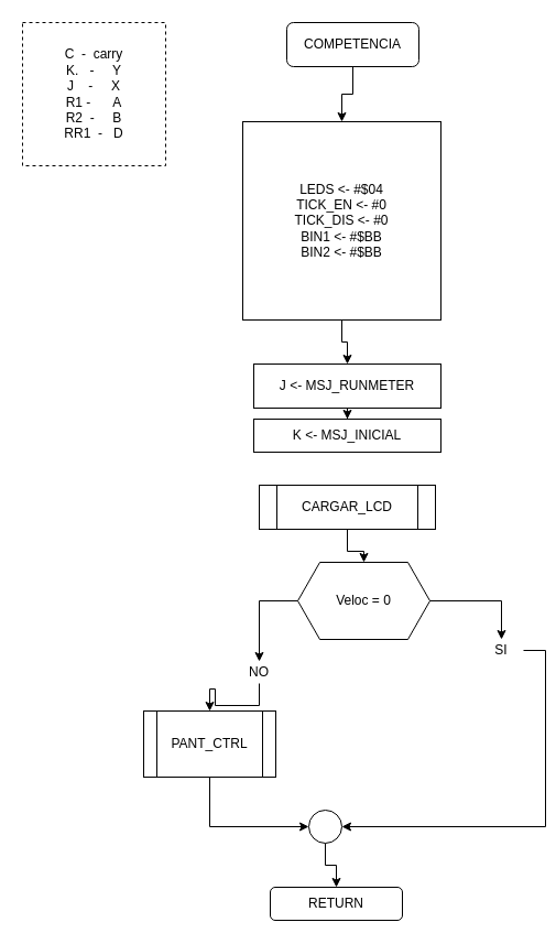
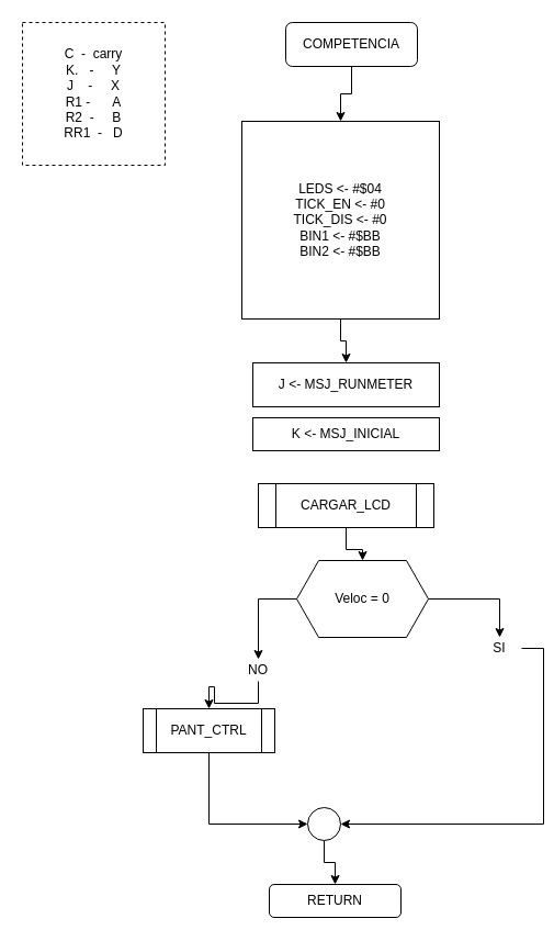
  <mxCell id="0" />
  <mxCell id="1" parent="0" />
  <mxCell id="2" style="edgeStyle=orthogonalEdgeStyle;rounded=0;orthogonalLoop=1;jettySize=auto;html=1;exitX=0.5;exitY=1;exitDx=0;exitDy=0;" edge="1" parent="1" source="3" target="5"><mxGeometry relative="1" as="geometry" /></mxCell>
  <mxCell id="3" value="COMPETENCIA" style="rounded=1;whiteSpace=wrap;html=1;" vertex="1" parent="1"><mxGeometry x="260" y="20" width="120" height="40" as="geometry" /></mxCell>
  <mxCell id="4" style="edgeStyle=orthogonalEdgeStyle;rounded=0;orthogonalLoop=1;jettySize=auto;html=1;exitX=0.5;exitY=1;exitDx=0;exitDy=0;" edge="1" parent="1" source="5" target="7"><mxGeometry relative="1" as="geometry" /></mxCell>
  <mxCell id="5" value="LEDS &amp;lt;- #$04&lt;br&gt;TICK_EN &amp;lt;- #0&lt;br&gt;TICK_DIS &amp;lt;- #0&lt;br&gt;BIN1 &amp;lt;-&amp;nbsp;#$BB&lt;br&gt;BIN2 &amp;lt;- #$BB" style="rounded=0;whiteSpace=wrap;html=1;" vertex="1" parent="1"><mxGeometry x="220" y="110" width="180" height="180" as="geometry" /></mxCell>
- <mxCell id="6" style="edgeStyle=orthogonalEdgeStyle;rounded=0;orthogonalLoop=1;jettySize=auto;html=1;exitX=0.5;exitY=1;exitDx=0;exitDy=0;" edge="1" parent="1" source="7" target="9"><mxGeometry relative="1" as="geometry" /></mxCell>
  <mxCell id="7" value="J &amp;lt;- MSJ_RUNMETER" style="rounded=0;whiteSpace=wrap;html=1;" vertex="1" parent="1"><mxGeometry x="230" y="330" width="170" height="40" as="geometry" /></mxCell>
  <mxCell id="8" value="C &amp;nbsp;- &amp;nbsp;carry&lt;br&gt;K. &amp;nbsp; - &amp;nbsp; &amp;nbsp; Y&lt;br&gt;J &amp;nbsp; &amp;nbsp;- &amp;nbsp; &amp;nbsp; X&lt;br&gt;R1 - &amp;nbsp; &amp;nbsp; &amp;nbsp;A&lt;br&gt;R2 &amp;nbsp;- &amp;nbsp; &amp;nbsp; B&lt;br&gt;RR1 &amp;nbsp;- &amp;nbsp; D" style="whiteSpace=wrap;html=1;aspect=fixed;dashed=1;" vertex="1" parent="1"><mxGeometry x="20" y="20" width="130" height="130" as="geometry" /></mxCell>
  <mxCell id="9" value="K &amp;lt;- MSJ_INICIAL" style="rounded=0;whiteSpace=wrap;html=1;" vertex="1" parent="1"><mxGeometry x="230" y="380" width="170" height="30" as="geometry" /></mxCell>
  <mxCell id="10" style="edgeStyle=orthogonalEdgeStyle;rounded=0;orthogonalLoop=1;jettySize=auto;html=1;exitX=0.5;exitY=1;exitDx=0;exitDy=0;" edge="1" parent="1" source="11" target="15"><mxGeometry relative="1" as="geometry" /></mxCell>
  <mxCell id="11" value="CARGAR_LCD" style="shape=process;whiteSpace=wrap;html=1;backgroundOutline=1;" vertex="1" parent="1"><mxGeometry x="235" y="440" width="160" height="40" as="geometry" /></mxCell>
  <mxCell id="12" value="RETURN" style="rounded=1;whiteSpace=wrap;html=1;" vertex="1" parent="1"><mxGeometry x="245" y="805" width="120" height="30" as="geometry" /></mxCell>
  <mxCell id="13" style="edgeStyle=orthogonalEdgeStyle;rounded=0;orthogonalLoop=1;jettySize=auto;html=1;exitX=0;exitY=0.5;exitDx=0;exitDy=0;entryX=0.5;entryY=0;entryDx=0;entryDy=0;" edge="1" parent="1" source="15" target="19"><mxGeometry relative="1" as="geometry" /></mxCell>
  <mxCell id="14" style="edgeStyle=orthogonalEdgeStyle;rounded=0;orthogonalLoop=1;jettySize=auto;html=1;exitX=1;exitY=0.5;exitDx=0;exitDy=0;entryX=0.5;entryY=0;entryDx=0;entryDy=0;" edge="1" parent="1" source="15" target="17"><mxGeometry relative="1" as="geometry" /></mxCell>
  <mxCell id="15" value="Veloc = 0" style="shape=hexagon;perimeter=hexagonPerimeter2;whiteSpace=wrap;html=1;fixedSize=1;" vertex="1" parent="1"><mxGeometry x="270" y="510" width="120" height="70" as="geometry" /></mxCell>
  <mxCell id="16" style="edgeStyle=orthogonalEdgeStyle;rounded=0;orthogonalLoop=1;jettySize=auto;html=1;exitX=1;exitY=0.5;exitDx=0;exitDy=0;entryX=1;entryY=0.5;entryDx=0;entryDy=0;" edge="1" parent="1" source="17" target="23"><mxGeometry relative="1" as="geometry" /></mxCell>
  <mxCell id="17" value="SI" style="text;html=1;strokeColor=none;fillColor=none;align=center;verticalAlign=middle;whiteSpace=wrap;rounded=0;" vertex="1" parent="1"><mxGeometry x="435" y="580" width="40" height="20" as="geometry" /></mxCell>
  <mxCell id="18" style="edgeStyle=orthogonalEdgeStyle;rounded=0;orthogonalLoop=1;jettySize=auto;html=1;exitX=0.5;exitY=1;exitDx=0;exitDy=0;" edge="1" parent="1" source="19" target="21"><mxGeometry relative="1" as="geometry" /></mxCell>
  <mxCell id="19" value="NO" style="text;html=1;strokeColor=none;fillColor=none;align=center;verticalAlign=middle;whiteSpace=wrap;rounded=0;" vertex="1" parent="1"><mxGeometry x="215" y="600" width="40" height="20" as="geometry" /></mxCell>
  <mxCell id="20" style="edgeStyle=orthogonalEdgeStyle;rounded=0;orthogonalLoop=1;jettySize=auto;html=1;exitX=0.5;exitY=1;exitDx=0;exitDy=0;entryX=0;entryY=0.5;entryDx=0;entryDy=0;" edge="1" parent="1" source="21" target="23"><mxGeometry relative="1" as="geometry" /></mxCell>
- <mxCell id="21" value="PANT_CTRL" style="shape=process;whiteSpace=wrap;html=1;backgroundOutline=1;" vertex="1" parent="1"><mxGeometry x="130" y="645" width="120" height="60" as="geometry" /></mxCell>
+ <mxCell id="21" value="PANT_CTRL" style="shape=process;whiteSpace=wrap;html=1;backgroundOutline=1;" vertex="1" parent="1"><mxGeometry x="130" y="645" width="120" height="40" as="geometry" /></mxCell>
  <mxCell id="22" style="edgeStyle=orthogonalEdgeStyle;rounded=0;orthogonalLoop=1;jettySize=auto;html=1;exitX=0.5;exitY=1;exitDx=0;exitDy=0;" edge="1" parent="1" source="23" target="12"><mxGeometry relative="1" as="geometry" /></mxCell>
  <mxCell id="23" value="" style="ellipse;whiteSpace=wrap;html=1;aspect=fixed;" vertex="1" parent="1"><mxGeometry x="280" y="735" width="30" height="30" as="geometry" /></mxCell>
